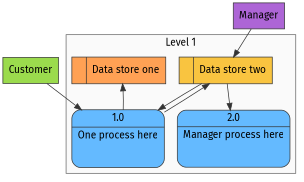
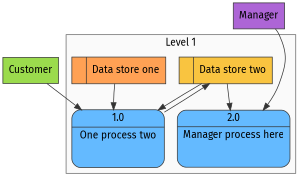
  digraph {
    fontname="Fira Sans"
    node [color="#333333" fillcolor="#64baff" fontname="Fira Sans" shape=box style=filled]
    edge [color="#333333" fontname="Fira Sans"]
    n1 [fillcolor="#9bdb4d" label=Customer]
    n2 [fillcolor="#Ad65d6" label=Manager]
    n3 [fillcolor="#ffa154" label="<f0>   |<f1> Data store one" shape=record]
    n4 [fillcolor="#f9c440" label="<f0>   |<f1> Data store two" shape=record]
-   n5 [label="{<f0> 1.0|<f1> One process here\n\n\n}" shape=Mrecord]
+   n5 [label="{<f0> 1.0|<f1> One process two\n\n\n}" shape=Mrecord]
    n6 [label="{<f0> 2.0|<f1> Manager process here\n\n\n}" shape=Mrecord]
    subgraph sub_1 {
      n1
      n2
    }
    subgraph cluster_2 {
      color="#666666"
      fillcolor="#fafafa"
      label="Level 1"
      style=filled
      n5
      n6
      subgraph sub_3 {
        color="#666666"
        fillcolor="#fafafa"
        label="Level 1"
        rank=same
        style=filled
        n3
        n4
      }
    }
    n1 -> n5
-   n2 -> n4
-   n5 -> n3
+   n2 -> n6
+   n3 -> n5
    n4 -> n5
    n4 -> n6
    n5 -> n4
  }
